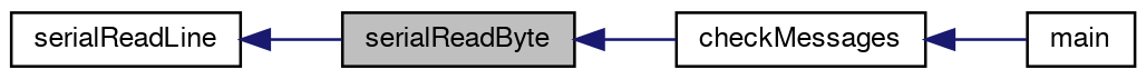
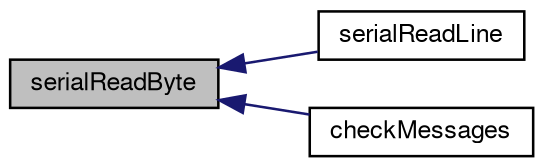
  digraph {
    rankdir=LR
    node [color=black fillcolor=white fontname=FreeSans fontsize=10 shape=record style=filled]
    edge [color=midnightblue dir=back fontname=FreeSans fontsize=10 labelfontname=FreeSans labelfontsize=10 style=solid]
    n1 [fillcolor=grey75 fontcolor=black height=0.2 label=serialReadByte width=0.4]
    n2 [height=0.2 label=serialReadLine width=0.4]
    n3 [height=0.2 label=checkMessages width=0.4]
-   n4 [height=0.2 label=main width=0.4]
-   n2 -> n1
+   n1 -> n2
    n1 -> n3
-   n3 -> n4
  }
